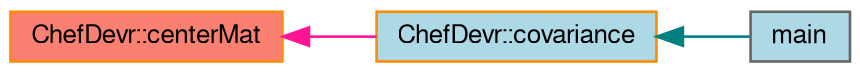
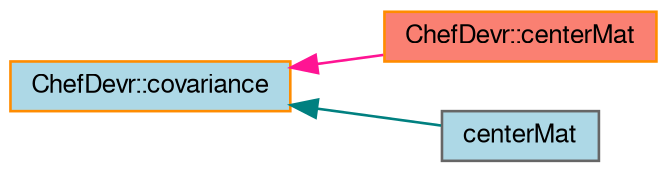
  digraph {
    rankdir=LR
    node [color=darkorange fillcolor=lightblue fontname=FreeSans fontsize=10 shape=record style=filled]
    edge [dir=back fontname=FreeSans fontsize=10 labelfontname=FreeSans labelfontsize=10 style=solid]
    n1 [fillcolor=salmon fontcolor=black height=0.2 label="ChefDevr::centerMat" width=0.4]
    n2 [height=0.2 label="ChefDevr::covariance" width=0.4]
-   n3 [color=gray40 height=0.2 label=main width=0.4]
-   n1 -> n2 [color=deeppink]
+   n3 [color=gray40 height=0.2 label=centerMat width=0.4]
+   n2 -> n1 [color=deeppink]
    n2 -> n3 [color=teal]
  }
